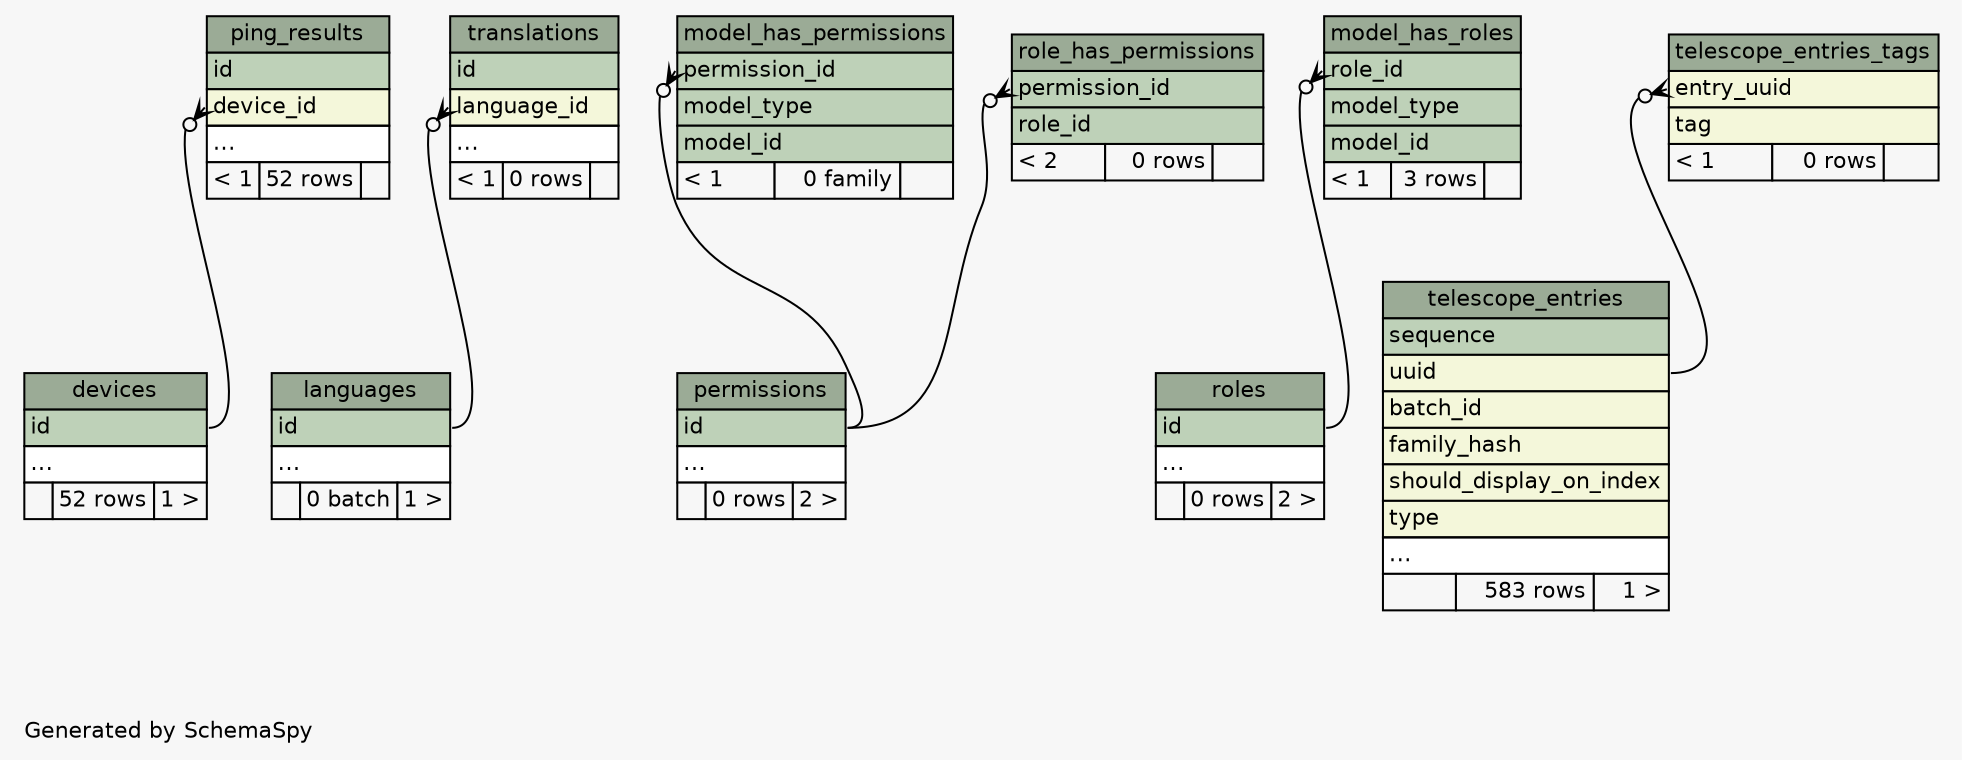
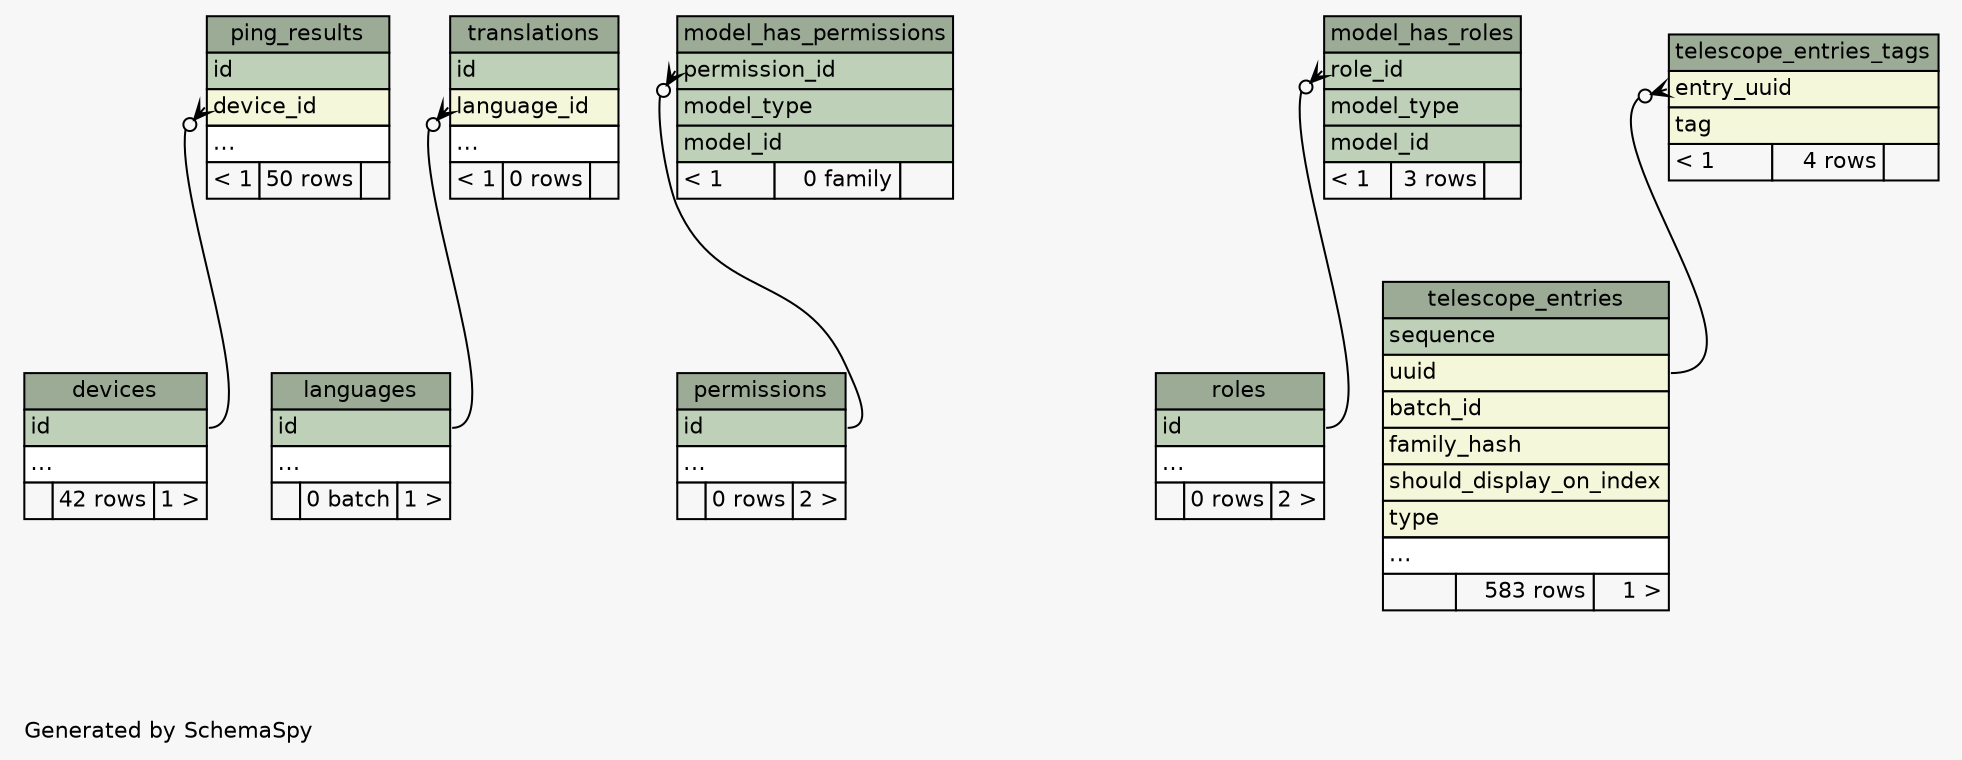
  digraph {
    bgcolor="#f7f7f7"
    fontname=Helvetica
    fontsize=11
    label="\nGenerated by SchemaSpy"
    labeljust=l
    nodesep=0.18
    rankdir=TB
    ranksep=0.46
    node [fontname=Helvetica fontsize=11 shape=plaintext]
    edge [arrowhead=none arrowsize=0.8 arrowtail=crowodot dir=back headport="id:e" tailport="permission_id:w"]
-   n1 [label=<     <TABLE BORDER="0" CELLBORDER="1" CELLSPACING="0" BGCOLOR="#ffffff">       <TR><TD COLSPAN="3" BGCOLOR="#9bab96" ALIGN="CENTER">devices</TD></TR>       <TR><TD PORT="id" COLSPAN="3" BGCOLOR="#bed1b8" ALIGN="LEFT">id</TD></TR>       <TR><TD PORT="elipses" COLSPAN="3" ALIGN="LEFT">...</TD></TR>       <TR><TD ALIGN="LEFT" BGCOLOR="#f7f7f7">  </TD><TD ALIGN="RIGHT" BGCOLOR="#f7f7f7">52 rows</TD><TD ALIGN="RIGHT" BGCOLOR="#f7f7f7">1 &gt;</TD></TR>     </TABLE>>]
+   n1 [label=<     <TABLE BORDER="0" CELLBORDER="1" CELLSPACING="0" BGCOLOR="#ffffff">       <TR><TD COLSPAN="3" BGCOLOR="#9bab96" ALIGN="CENTER">devices</TD></TR>       <TR><TD PORT="id" COLSPAN="3" BGCOLOR="#bed1b8" ALIGN="LEFT">id</TD></TR>       <TR><TD PORT="elipses" COLSPAN="3" ALIGN="LEFT">...</TD></TR>       <TR><TD ALIGN="LEFT" BGCOLOR="#f7f7f7">  </TD><TD ALIGN="RIGHT" BGCOLOR="#f7f7f7">42 rows</TD><TD ALIGN="RIGHT" BGCOLOR="#f7f7f7">1 &gt;</TD></TR>     </TABLE>>]
    n2 [label=<     <TABLE BORDER="0" CELLBORDER="1" CELLSPACING="0" BGCOLOR="#ffffff">       <TR><TD COLSPAN="3" BGCOLOR="#9bab96" ALIGN="CENTER">languages</TD></TR>       <TR><TD PORT="id" COLSPAN="3" BGCOLOR="#bed1b8" ALIGN="LEFT">id</TD></TR>       <TR><TD PORT="elipses" COLSPAN="3" ALIGN="LEFT">...</TD></TR>       <TR><TD ALIGN="LEFT" BGCOLOR="#f7f7f7">  </TD><TD ALIGN="RIGHT" BGCOLOR="#f7f7f7">0 batch</TD><TD ALIGN="RIGHT" BGCOLOR="#f7f7f7">1 &gt;</TD></TR>     </TABLE>>]
    n3 [label=<     <TABLE BORDER="0" CELLBORDER="1" CELLSPACING="0" BGCOLOR="#ffffff">       <TR><TD COLSPAN="3" BGCOLOR="#9bab96" ALIGN="CENTER">model_has_permissions</TD></TR>       <TR><TD PORT="permission_id" COLSPAN="3" BGCOLOR="#bed1b8" ALIGN="LEFT">permission_id</TD></TR>       <TR><TD PORT="model_type" COLSPAN="3" BGCOLOR="#bed1b8" ALIGN="LEFT">model_type</TD></TR>       <TR><TD PORT="model_id" COLSPAN="3" BGCOLOR="#bed1b8" ALIGN="LEFT">model_id</TD></TR>       <TR><TD ALIGN="LEFT" BGCOLOR="#f7f7f7">&lt; 1</TD><TD ALIGN="RIGHT" BGCOLOR="#f7f7f7">0 family</TD><TD ALIGN="RIGHT" BGCOLOR="#f7f7f7">  </TD></TR>     </TABLE>>]
    n4 [label=<     <TABLE BORDER="0" CELLBORDER="1" CELLSPACING="0" BGCOLOR="#ffffff">       <TR><TD COLSPAN="3" BGCOLOR="#9bab96" ALIGN="CENTER">permissions</TD></TR>       <TR><TD PORT="id" COLSPAN="3" BGCOLOR="#bed1b8" ALIGN="LEFT">id</TD></TR>       <TR><TD PORT="elipses" COLSPAN="3" ALIGN="LEFT">...</TD></TR>       <TR><TD ALIGN="LEFT" BGCOLOR="#f7f7f7">  </TD><TD ALIGN="RIGHT" BGCOLOR="#f7f7f7">0 rows</TD><TD ALIGN="RIGHT" BGCOLOR="#f7f7f7">2 &gt;</TD></TR>     </TABLE>>]
    n5 [label=<     <TABLE BORDER="0" CELLBORDER="1" CELLSPACING="0" BGCOLOR="#ffffff">       <TR><TD COLSPAN="3" BGCOLOR="#9bab96" ALIGN="CENTER">model_has_roles</TD></TR>       <TR><TD PORT="role_id" COLSPAN="3" BGCOLOR="#bed1b8" ALIGN="LEFT">role_id</TD></TR>       <TR><TD PORT="model_type" COLSPAN="3" BGCOLOR="#bed1b8" ALIGN="LEFT">model_type</TD></TR>       <TR><TD PORT="model_id" COLSPAN="3" BGCOLOR="#bed1b8" ALIGN="LEFT">model_id</TD></TR>       <TR><TD ALIGN="LEFT" BGCOLOR="#f7f7f7">&lt; 1</TD><TD ALIGN="RIGHT" BGCOLOR="#f7f7f7">3 rows</TD><TD ALIGN="RIGHT" BGCOLOR="#f7f7f7">  </TD></TR>     </TABLE>>]
    n6 [label=<     <TABLE BORDER="0" CELLBORDER="1" CELLSPACING="0" BGCOLOR="#ffffff">       <TR><TD COLSPAN="3" BGCOLOR="#9bab96" ALIGN="CENTER">roles</TD></TR>       <TR><TD PORT="id" COLSPAN="3" BGCOLOR="#bed1b8" ALIGN="LEFT">id</TD></TR>       <TR><TD PORT="elipses" COLSPAN="3" ALIGN="LEFT">...</TD></TR>       <TR><TD ALIGN="LEFT" BGCOLOR="#f7f7f7">  </TD><TD ALIGN="RIGHT" BGCOLOR="#f7f7f7">0 rows</TD><TD ALIGN="RIGHT" BGCOLOR="#f7f7f7">2 &gt;</TD></TR>     </TABLE>>]
-   n7 [label=<     <TABLE BORDER="0" CELLBORDER="1" CELLSPACING="0" BGCOLOR="#ffffff">       <TR><TD COLSPAN="3" BGCOLOR="#9bab96" ALIGN="CENTER">ping_results</TD></TR>       <TR><TD PORT="id" COLSPAN="3" BGCOLOR="#bed1b8" ALIGN="LEFT">id</TD></TR>       <TR><TD PORT="device_id" COLSPAN="3" BGCOLOR="#f4f7da" ALIGN="LEFT">device_id</TD></TR>       <TR><TD PORT="elipses" COLSPAN="3" ALIGN="LEFT">...</TD></TR>       <TR><TD ALIGN="LEFT" BGCOLOR="#f7f7f7">&lt; 1</TD><TD ALIGN="RIGHT" BGCOLOR="#f7f7f7">52 rows</TD><TD ALIGN="RIGHT" BGCOLOR="#f7f7f7">  </TD></TR>     </TABLE>>]
-   n8 [label=<     <TABLE BORDER="0" CELLBORDER="1" CELLSPACING="0" BGCOLOR="#ffffff">       <TR><TD COLSPAN="3" BGCOLOR="#9bab96" ALIGN="CENTER">role_has_permissions</TD></TR>       <TR><TD PORT="permission_id" COLSPAN="3" BGCOLOR="#bed1b8" ALIGN="LEFT">permission_id</TD></TR>       <TR><TD PORT="role_id" COLSPAN="3" BGCOLOR="#bed1b8" ALIGN="LEFT">role_id</TD></TR>       <TR><TD ALIGN="LEFT" BGCOLOR="#f7f7f7">&lt; 2</TD><TD ALIGN="RIGHT" BGCOLOR="#f7f7f7">0 rows</TD><TD ALIGN="RIGHT" BGCOLOR="#f7f7f7">  </TD></TR>     </TABLE>>]
+   n7 [label=<     <TABLE BORDER="0" CELLBORDER="1" CELLSPACING="0" BGCOLOR="#ffffff">       <TR><TD COLSPAN="3" BGCOLOR="#9bab96" ALIGN="CENTER">ping_results</TD></TR>       <TR><TD PORT="id" COLSPAN="3" BGCOLOR="#bed1b8" ALIGN="LEFT">id</TD></TR>       <TR><TD PORT="device_id" COLSPAN="3" BGCOLOR="#f4f7da" ALIGN="LEFT">device_id</TD></TR>       <TR><TD PORT="elipses" COLSPAN="3" ALIGN="LEFT">...</TD></TR>       <TR><TD ALIGN="LEFT" BGCOLOR="#f7f7f7">&lt; 1</TD><TD ALIGN="RIGHT" BGCOLOR="#f7f7f7">50 rows</TD><TD ALIGN="RIGHT" BGCOLOR="#f7f7f7">  </TD></TR>     </TABLE>>]
    n9 [label=<     <TABLE BORDER="0" CELLBORDER="1" CELLSPACING="0" BGCOLOR="#ffffff">       <TR><TD COLSPAN="3" BGCOLOR="#9bab96" ALIGN="CENTER">telescope_entries</TD></TR>       <TR><TD PORT="sequence" COLSPAN="3" BGCOLOR="#bed1b8" ALIGN="LEFT">sequence</TD></TR>       <TR><TD PORT="uuid" COLSPAN="3" BGCOLOR="#f4f7da" ALIGN="LEFT">uuid</TD></TR>       <TR><TD PORT="batch_id" COLSPAN="3" BGCOLOR="#f4f7da" ALIGN="LEFT">batch_id</TD></TR>       <TR><TD PORT="family_hash" COLSPAN="3" BGCOLOR="#f4f7da" ALIGN="LEFT">family_hash</TD></TR>       <TR><TD PORT="should_display_on_index" COLSPAN="3" BGCOLOR="#f4f7da" ALIGN="LEFT">should_display_on_index</TD></TR>       <TR><TD PORT="type" COLSPAN="3" BGCOLOR="#f4f7da" ALIGN="LEFT">type</TD></TR>       <TR><TD PORT="elipses" COLSPAN="3" ALIGN="LEFT">...</TD></TR>       <TR><TD ALIGN="LEFT" BGCOLOR="#f7f7f7">  </TD><TD ALIGN="RIGHT" BGCOLOR="#f7f7f7">583 rows</TD><TD ALIGN="RIGHT" BGCOLOR="#f7f7f7">1 &gt;</TD></TR>     </TABLE>>]
-   n10 [label=<     <TABLE BORDER="0" CELLBORDER="1" CELLSPACING="0" BGCOLOR="#ffffff">       <TR><TD COLSPAN="3" BGCOLOR="#9bab96" ALIGN="CENTER">telescope_entries_tags</TD></TR>       <TR><TD PORT="entry_uuid" COLSPAN="3" BGCOLOR="#f4f7da" ALIGN="LEFT">entry_uuid</TD></TR>       <TR><TD PORT="tag" COLSPAN="3" BGCOLOR="#f4f7da" ALIGN="LEFT">tag</TD></TR>       <TR><TD ALIGN="LEFT" BGCOLOR="#f7f7f7">&lt; 1</TD><TD ALIGN="RIGHT" BGCOLOR="#f7f7f7">0 rows</TD><TD ALIGN="RIGHT" BGCOLOR="#f7f7f7">  </TD></TR>     </TABLE>>]
+   n10 [label=<     <TABLE BORDER="0" CELLBORDER="1" CELLSPACING="0" BGCOLOR="#ffffff">       <TR><TD COLSPAN="3" BGCOLOR="#9bab96" ALIGN="CENTER">telescope_entries_tags</TD></TR>       <TR><TD PORT="entry_uuid" COLSPAN="3" BGCOLOR="#f4f7da" ALIGN="LEFT">entry_uuid</TD></TR>       <TR><TD PORT="tag" COLSPAN="3" BGCOLOR="#f4f7da" ALIGN="LEFT">tag</TD></TR>       <TR><TD ALIGN="LEFT" BGCOLOR="#f7f7f7">&lt; 1</TD><TD ALIGN="RIGHT" BGCOLOR="#f7f7f7">4 rows</TD><TD ALIGN="RIGHT" BGCOLOR="#f7f7f7">  </TD></TR>     </TABLE>>]
    n11 [label=<     <TABLE BORDER="0" CELLBORDER="1" CELLSPACING="0" BGCOLOR="#ffffff">       <TR><TD COLSPAN="3" BGCOLOR="#9bab96" ALIGN="CENTER">translations</TD></TR>       <TR><TD PORT="id" COLSPAN="3" BGCOLOR="#bed1b8" ALIGN="LEFT">id</TD></TR>       <TR><TD PORT="language_id" COLSPAN="3" BGCOLOR="#f4f7da" ALIGN="LEFT">language_id</TD></TR>       <TR><TD PORT="elipses" COLSPAN="3" ALIGN="LEFT">...</TD></TR>       <TR><TD ALIGN="LEFT" BGCOLOR="#f7f7f7">&lt; 1</TD><TD ALIGN="RIGHT" BGCOLOR="#f7f7f7">0 rows</TD><TD ALIGN="RIGHT" BGCOLOR="#f7f7f7">  </TD></TR>     </TABLE>>]
    n3 -> n4
    n5 -> n6 [tailport="role_id:w"]
    n7 -> n1 [tailport="device_id:w"]
-   n8 -> n4
    n10 -> n9 [headport="uuid:e" tailport="entry_uuid:w"]
    n11 -> n2 [tailport="language_id:w"]
  }
